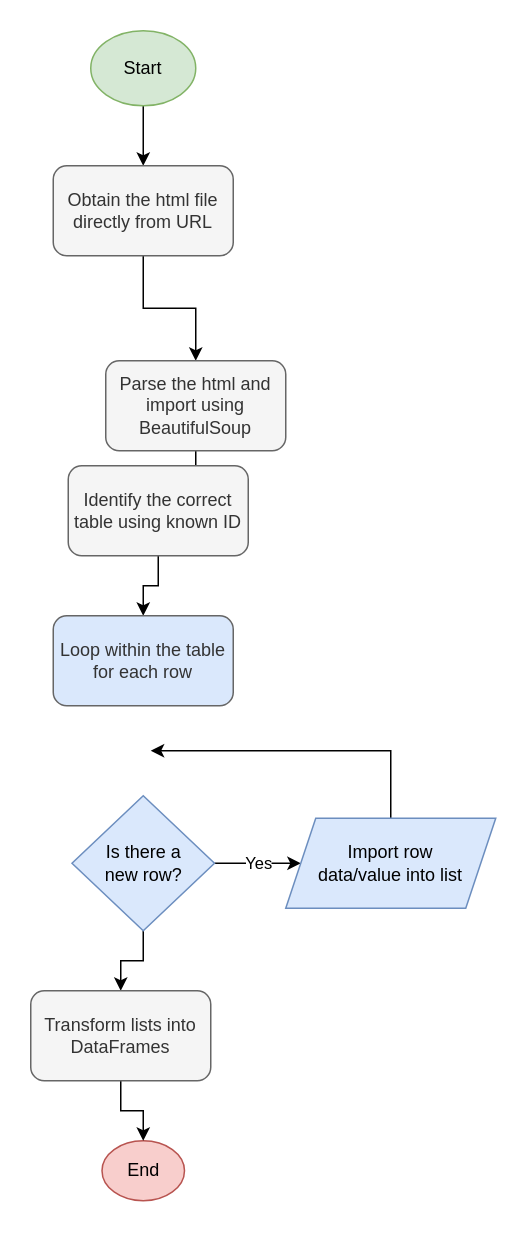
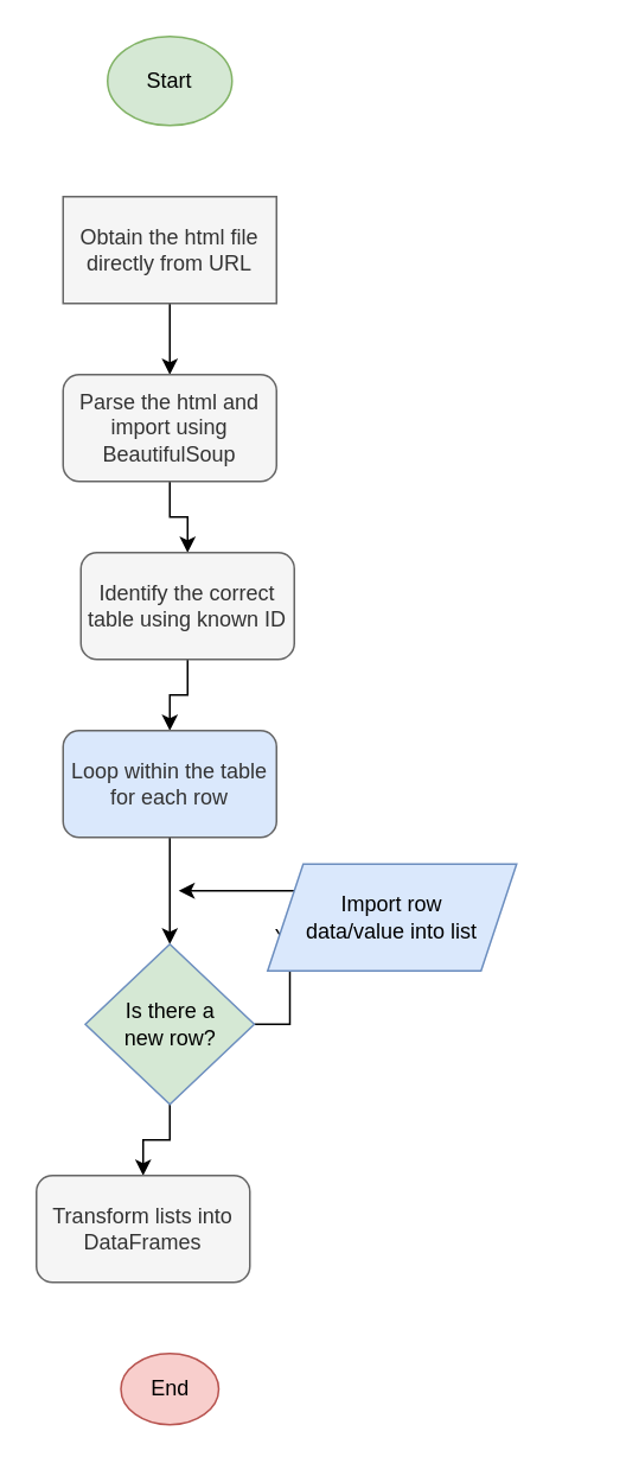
  <mxCell id="0" />
  <mxCell id="1" parent="0" />
- <mxCell id="2" style="edgeStyle=orthogonalEdgeStyle;rounded=0;orthogonalLoop=1;jettySize=auto;html=1;exitX=0.5;exitY=1;exitDx=0;exitDy=0;entryX=0.5;entryY=0;entryDx=0;entryDy=0;" edge="1" parent="1" source="3" target="5"><mxGeometry relative="1" as="geometry" /></mxCell>
  <mxCell id="3" value="Start" style="ellipse;whiteSpace=wrap;html=1;fillColor=#d5e8d4;strokeColor=#82b366;" vertex="1" parent="1"><mxGeometry x="60" y="20" width="70" height="50" as="geometry" /></mxCell>
  <mxCell id="4" style="edgeStyle=orthogonalEdgeStyle;rounded=0;orthogonalLoop=1;jettySize=auto;html=1;entryX=0.5;entryY=0;entryDx=0;entryDy=0;" edge="1" parent="1" source="5" target="7"><mxGeometry relative="1" as="geometry" /></mxCell>
- <mxCell id="5" value="Obtain the html file directly from URL" style="rounded=1;whiteSpace=wrap;html=1;fillColor=#f5f5f5;fontColor=#333333;strokeColor=#666666;" vertex="1" parent="1"><mxGeometry x="35" y="110" width="120" height="60" as="geometry" /></mxCell>
+ <mxCell id="5" value="Obtain the html file directly from URL" style="whiteSpace=wrap;html=1;fillColor=#f5f5f5;fontColor=#333333;strokeColor=#666666;rounded=0;" vertex="1" parent="1"><mxGeometry x="35" y="110" width="120" height="60" as="geometry" /></mxCell>
  <mxCell id="6" value="" style="edgeStyle=orthogonalEdgeStyle;rounded=0;orthogonalLoop=1;jettySize=auto;html=1;" edge="1" parent="1" source="7" target="9"><mxGeometry relative="1" as="geometry" /></mxCell>
- <mxCell id="7" value="Parse the html and import using BeautifulSoup" style="rounded=1;whiteSpace=wrap;html=1;fillColor=#f5f5f5;fontColor=#333333;strokeColor=#666666;" vertex="1" parent="1"><mxGeometry x="70" y="240" width="120" height="60" as="geometry" /></mxCell>
+ <mxCell id="7" value="Parse the html and import using BeautifulSoup" style="rounded=1;whiteSpace=wrap;html=1;fillColor=#f5f5f5;fontColor=#333333;strokeColor=#666666;" vertex="1" parent="1"><mxGeometry x="35" y="210" width="120" height="60" as="geometry" /></mxCell>
  <mxCell id="8" value="" style="edgeStyle=orthogonalEdgeStyle;rounded=0;orthogonalLoop=1;jettySize=auto;html=1;" edge="1" parent="1" source="9" target="12"><mxGeometry relative="1" as="geometry" /></mxCell>
  <mxCell id="9" value="Identify the correct table using known ID" style="whiteSpace=wrap;html=1;rounded=1;fontColor=#333333;strokeColor=#666666;fillColor=#f5f5f5;" vertex="1" parent="1"><mxGeometry x="45" y="310" width="120" height="60" as="geometry" /></mxCell>
  <mxCell id="10" value="End" style="ellipse;whiteSpace=wrap;html=1;rounded=1;strokeColor=#b85450;fillColor=#f8cecc;" vertex="1" parent="1"><mxGeometry x="67.5" y="760" width="55" height="40" as="geometry" /></mxCell>
+ <mxCell id="11" style="edgeStyle=orthogonalEdgeStyle;rounded=0;orthogonalLoop=1;jettySize=auto;html=1;exitX=0.5;exitY=1;exitDx=0;exitDy=0;entryX=0.5;entryY=0;entryDx=0;entryDy=0;" edge="1" parent="1" source="12" target="15"><mxGeometry relative="1" as="geometry" /></mxCell>
  <mxCell id="12" value="Loop within the table for each row" style="whiteSpace=wrap;html=1;rounded=1;fontColor=#333333;strokeColor=#666666;fillColor=#dae8fc;" vertex="1" parent="1"><mxGeometry x="35" y="410" width="120" height="60" as="geometry" /></mxCell>
  <mxCell id="13" value="Yes" style="edgeStyle=orthogonalEdgeStyle;rounded=0;orthogonalLoop=1;jettySize=auto;html=1;" edge="1" parent="1" source="15" target="17"><mxGeometry relative="1" as="geometry" /></mxCell>
  <mxCell id="14" style="edgeStyle=orthogonalEdgeStyle;rounded=0;orthogonalLoop=1;jettySize=auto;html=1;exitX=0.5;exitY=1;exitDx=0;exitDy=0;entryX=0.5;entryY=0;entryDx=0;entryDy=0;" edge="1" parent="1" source="15" target="19"><mxGeometry relative="1" as="geometry" /></mxCell>
- <mxCell id="15" value="&lt;div&gt;Is there a &lt;br&gt;&lt;/div&gt;&lt;div&gt;new row?&lt;/div&gt;" style="rhombus;whiteSpace=wrap;html=1;fillColor=#dae8fc;strokeColor=#6c8ebf;" vertex="1" parent="1"><mxGeometry x="47.5" y="530" width="95" height="90" as="geometry" /></mxCell>
+ <mxCell id="15" value="&lt;div&gt;Is there a &lt;br&gt;&lt;/div&gt;&lt;div&gt;new row?&lt;/div&gt;" style="rhombus;whiteSpace=wrap;html=1;fillColor=#d5e8d4;strokeColor=#6c8ebf;" vertex="1" parent="1"><mxGeometry x="47.5" y="530" width="95" height="90" as="geometry" /></mxCell>
  <mxCell id="16" style="edgeStyle=orthogonalEdgeStyle;rounded=0;orthogonalLoop=1;jettySize=auto;html=1;" edge="1" parent="1" source="17"><mxGeometry relative="1" as="geometry"><mxPoint x="100" y="500" as="targetPoint" /><Array as="points"><mxPoint x="260" y="500" /><mxPoint x="230" y="500" /></Array></mxGeometry></mxCell>
- <mxCell id="17" value="&lt;div&gt;Import row &lt;br&gt;&lt;/div&gt;&lt;div&gt;data/value into list&lt;/div&gt;" style="shape=parallelogram;perimeter=parallelogramPerimeter;whiteSpace=wrap;html=1;fixedSize=1;strokeColor=#6c8ebf;fillColor=#dae8fc;" vertex="1" parent="1"><mxGeometry x="190" y="545" width="140" height="60" as="geometry" /></mxCell>
- <mxCell id="18" value="" style="edgeStyle=orthogonalEdgeStyle;rounded=0;orthogonalLoop=1;jettySize=auto;html=1;" edge="1" parent="1" source="19" target="10"><mxGeometry relative="1" as="geometry" /></mxCell>
+ <mxCell id="17" value="&lt;div&gt;Import row &lt;br&gt;&lt;/div&gt;&lt;div&gt;data/value into list&lt;/div&gt;" style="shape=parallelogram;perimeter=parallelogramPerimeter;whiteSpace=wrap;html=1;fixedSize=1;strokeColor=#6c8ebf;fillColor=#dae8fc;" vertex="1" parent="1"><mxGeometry x="150" y="485" width="140" height="60" as="geometry" /></mxCell>
  <mxCell id="19" value="Transform lists into DataFrames" style="whiteSpace=wrap;html=1;rounded=1;fontColor=#333333;strokeColor=#666666;fillColor=#f5f5f5;" vertex="1" parent="1"><mxGeometry x="20" y="660" width="120" height="60" as="geometry" /></mxCell>
